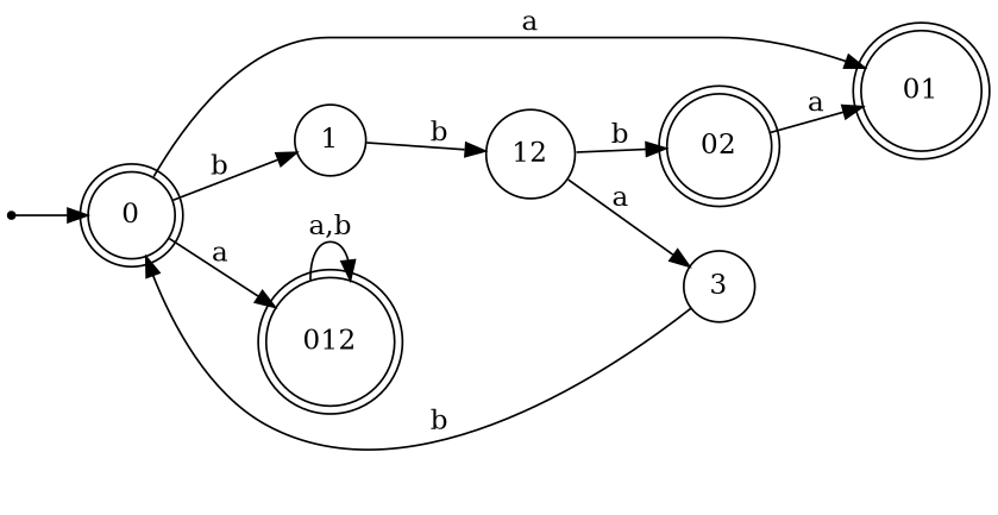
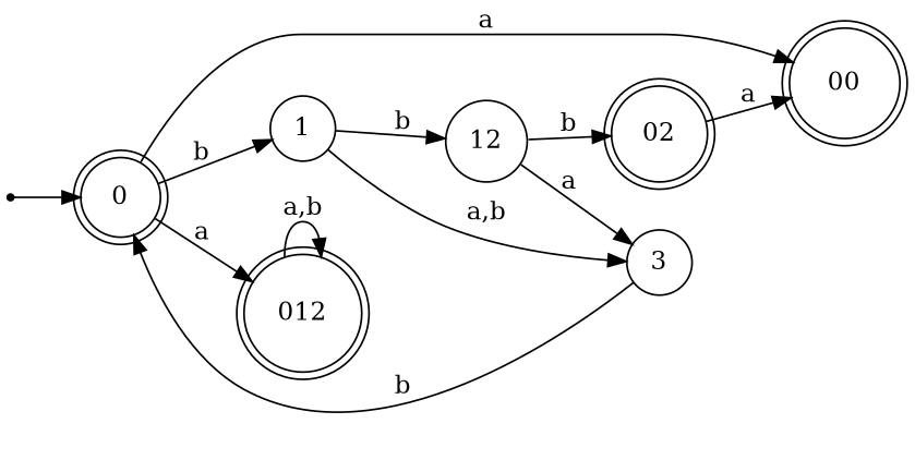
  digraph {
    rankdir=LR
    node [shape=doublecircle]
    start [shape=point]
    0
-   01
+   01 [label=00]
    1 [shape=circle]
    012
    12 [shape=circle]
    n7 [label=3 shape=circle]
    02
    start -> 0
    0 -> 01 [label=a]
    0 -> 1 [label=b]
    0 -> 012 [label=a]
    1 -> 12 [label=b]
+   1 -> n7 [label="a,b"]
    012 -> 012 [label="a,b"]
    12 -> n7 [label=a]
    12 -> 02 [label=b]
    n7 -> 0 [label=b]
    02 -> 01 [label=a]
  }
